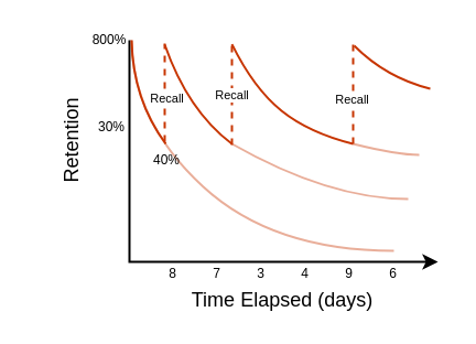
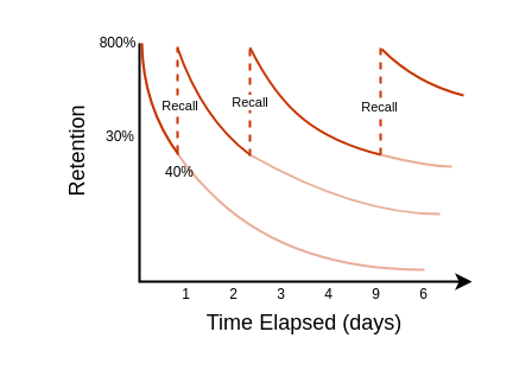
  <mxCell id="0" />
  <mxCell id="1" parent="0" />
  <mxCell id="2" value="" style="rounded=0;whiteSpace=wrap;html=1;strokeColor=none;movable=0;resizable=0;rotatable=0;deletable=0;editable=0;connectable=0;" parent="1" vertex="1"><mxGeometry x="40" y="20" width="370" height="270" as="geometry" /></mxCell>
  <mxCell id="3" value="" style="endArrow=none;html=1;strokeWidth=2;strokeColor=none;endFill=0;" parent="1" edge="1"><mxGeometry width="50" height="50" relative="1" as="geometry"><mxPoint x="117" y="237" as="sourcePoint" /><mxPoint x="117" y="37" as="targetPoint" /></mxGeometry></mxCell>
  <mxCell id="4" value="" style="edgeStyle=segmentEdgeStyle;endArrow=classic;html=1;curved=0;rounded=0;endSize=8;startSize=8;strokeWidth=2;" parent="1" edge="1"><mxGeometry width="50" height="50" relative="1" as="geometry"><mxPoint x="117" y="36" as="sourcePoint" /><mxPoint x="397" y="237" as="targetPoint" /><Array as="points"><mxPoint x="117" y="237" /></Array></mxGeometry></mxCell>
  <mxCell id="5" value="" style="curved=1;endArrow=none;html=1;strokeWidth=2;fillColor=#fa6800;strokeColor=#C73500;exitX=1;exitY=0.5;exitDx=0;exitDy=0;opacity=40;endFill=0;" parent="1" source="10" edge="1"><mxGeometry width="50" height="50" relative="1" as="geometry"><mxPoint x="127" y="37" as="sourcePoint" /><mxPoint x="357" y="227" as="targetPoint" /><Array as="points"><mxPoint x="120" y="110" /><mxPoint x="247" y="227" /></Array></mxGeometry></mxCell>
  <mxCell id="6" value="Retention" style="text;html=1;strokeColor=none;fillColor=none;align=center;verticalAlign=middle;whiteSpace=wrap;rounded=0;direction=east;rotation=-90;fontSize=18;" parent="1" vertex="1"><mxGeometry y="112" width="90" height="30" as="geometry" x="20" /></mxCell>
  <mxCell id="7" value="Time Elapsed (days)" style="text;html=1;strokeColor=none;fillColor=none;align=center;verticalAlign=middle;whiteSpace=wrap;rounded=0;direction=east;rotation=0;fontSize=18;" parent="1" vertex="1"><mxGeometry x="126" y="257" width="260" height="30" as="geometry" /></mxCell>
  <mxCell id="8" value="40%" style="text;html=1;strokeColor=none;fillColor=none;align=center;verticalAlign=middle;whiteSpace=wrap;rounded=0;fontSize=12;" parent="1" vertex="1"><mxGeometry x="136" y="133" width="30" height="24" as="geometry" /></mxCell>
  <mxCell id="9" value="30%" style="text;html=1;strokeColor=none;fillColor=none;align=center;verticalAlign=middle;whiteSpace=wrap;rounded=0;fontSize=12;" parent="1" vertex="1"><mxGeometry x="86" y="103" width="30" height="24" as="geometry" /></mxCell>
  <mxCell id="10" value="800%" style="text;html=1;strokeColor=none;fillColor=none;align=center;verticalAlign=middle;whiteSpace=wrap;rounded=0;fontSize=12;" parent="1" vertex="1"><mxGeometry x="79" y="24" width="40" height="24" as="geometry" /></mxCell>
- <mxCell id="11" value="8" style="text;html=1;strokeColor=none;fillColor=none;align=center;verticalAlign=middle;whiteSpace=wrap;rounded=0;fontSize=12;" parent="1" vertex="1"><mxGeometry x="150" y="238" width="13" height="20" as="geometry" /></mxCell>
- <mxCell id="12" value="7" style="text;html=1;strokeColor=none;fillColor=none;align=center;verticalAlign=middle;whiteSpace=wrap;rounded=0;fontSize=12;" parent="1" vertex="1"><mxGeometry x="190" y="238" width="13" height="20" as="geometry" /></mxCell>
+ <mxCell id="11" value="1" style="text;html=1;strokeColor=none;fillColor=none;align=center;verticalAlign=middle;whiteSpace=wrap;rounded=0;fontSize=12;" parent="1" vertex="1"><mxGeometry x="150" y="238" width="13" height="20" as="geometry" /></mxCell>
+ <mxCell id="12" value="2" style="text;html=1;strokeColor=none;fillColor=none;align=center;verticalAlign=middle;whiteSpace=wrap;rounded=0;fontSize=12;" parent="1" vertex="1"><mxGeometry x="190" y="238" width="13" height="20" as="geometry" /></mxCell>
  <mxCell id="13" value="3" style="text;html=1;strokeColor=none;fillColor=none;align=center;verticalAlign=middle;whiteSpace=wrap;rounded=0;fontSize=12;" parent="1" vertex="1"><mxGeometry x="230" y="238" width="13" height="20" as="geometry" /></mxCell>
  <mxCell id="14" value="4" style="text;html=1;strokeColor=none;fillColor=none;align=center;verticalAlign=middle;whiteSpace=wrap;rounded=0;fontSize=12;" parent="1" vertex="1"><mxGeometry x="270" y="238" width="13" height="20" as="geometry" /></mxCell>
  <mxCell id="15" value="9" style="text;html=1;strokeColor=none;fillColor=none;align=center;verticalAlign=middle;whiteSpace=wrap;rounded=0;fontSize=12;" parent="1" vertex="1"><mxGeometry x="310" y="238" width="13" height="20" as="geometry" /></mxCell>
  <mxCell id="16" value="6" style="text;html=1;strokeColor=none;fillColor=none;align=center;verticalAlign=middle;whiteSpace=wrap;rounded=0;fontSize=12;" parent="1" vertex="1"><mxGeometry x="350" y="238" width="13" height="20" as="geometry" /></mxCell>
  <mxCell id="17" value="" style="curved=1;endArrow=none;html=1;strokeWidth=2;fillColor=#fa6800;strokeColor=#C73500;endFill=0;opacity=40;" edge="1" parent="1"><mxGeometry width="50" height="50" relative="1" as="geometry"><mxPoint x="210" y="130" as="sourcePoint" /><mxPoint x="370" y="180" as="targetPoint" /><Array as="points"><mxPoint x="298" y="180" /></Array></mxGeometry></mxCell>
  <mxCell id="18" value="" style="curved=1;endArrow=none;html=1;strokeWidth=2;fillColor=#fa6800;strokeColor=#C73500;startArrow=none;startFill=0;opacity=40;endFill=0;" edge="1" parent="1"><mxGeometry width="50" height="50" relative="1" as="geometry"><mxPoint x="320" y="130" as="sourcePoint" /><mxPoint x="380" y="140" as="targetPoint" /><Array as="points"><mxPoint x="360" y="140" /></Array></mxGeometry></mxCell>
  <mxCell id="19" value="" style="curved=1;endArrow=none;html=1;strokeWidth=2;fillColor=#fa6800;strokeColor=#C73500;exitX=1;exitY=0.5;exitDx=0;exitDy=0;endFill=0;" edge="1" parent="1"><mxGeometry width="50" height="50" relative="1" as="geometry"><mxPoint x="321" y="41" as="sourcePoint" /><mxPoint x="390" y="80" as="targetPoint" /><Array as="points"><mxPoint x="350" y="70" /></Array></mxGeometry></mxCell>
  <mxCell id="20" value="" style="curved=1;endArrow=none;html=1;strokeWidth=2;fillColor=#fa6800;strokeColor=#C73500;endFill=0;startArrow=none;startFill=0;exitX=1;exitY=0.5;exitDx=0;exitDy=0;" edge="1" parent="1" source="10"><mxGeometry width="50" height="50" relative="1" as="geometry"><mxPoint x="120" y="40" as="sourcePoint" /><mxPoint x="150" y="130" as="targetPoint" /><Array as="points"><mxPoint x="120" y="90" /></Array></mxGeometry></mxCell>
  <mxCell id="21" value="" style="endArrow=none;dashed=1;html=1;fillColor=#fa6800;strokeColor=#C73500;strokeWidth=2;" edge="1" parent="1"><mxGeometry width="50" height="50" relative="1" as="geometry"><mxPoint x="149" y="128" as="sourcePoint" /><mxPoint x="149" y="39" as="targetPoint" /></mxGeometry></mxCell>
  <mxCell id="22" value="Recall" style="edgeLabel;html=1;align=center;verticalAlign=middle;resizable=0;points=[];fontSize=11;" vertex="1" connectable="0" parent="21"><mxGeometry x="-0.109" y="-1" relative="1" as="geometry"><mxPoint as="offset" /></mxGeometry></mxCell>
  <mxCell id="23" value="" style="curved=1;endArrow=none;html=1;strokeWidth=2;fillColor=#fa6800;strokeColor=#C73500;endFill=0;startArrow=none;startFill=0;" edge="1" parent="1"><mxGeometry width="50" height="50" relative="1" as="geometry"><mxPoint x="149" y="40" as="sourcePoint" /><mxPoint x="210" y="130" as="targetPoint" /><Array as="points"><mxPoint x="170" y="100" /></Array></mxGeometry></mxCell>
  <mxCell id="24" value="" style="endArrow=none;dashed=1;html=1;fillColor=#fa6800;strokeColor=#C73500;strokeWidth=2;" edge="1" parent="1"><mxGeometry width="50" height="50" relative="1" as="geometry"><mxPoint x="210" y="131" as="sourcePoint" /><mxPoint x="210" y="40" as="targetPoint" /></mxGeometry></mxCell>
  <mxCell id="25" value="Recall" style="edgeLabel;html=1;align=center;verticalAlign=middle;resizable=0;points=[];fontSize=11;" vertex="1" connectable="0" parent="24"><mxGeometry x="0.007" y="1" relative="1" as="geometry"><mxPoint as="offset" /></mxGeometry></mxCell>
  <mxCell id="26" value="" style="endArrow=none;dashed=1;html=1;fillColor=#fa6800;strokeColor=#C73500;strokeWidth=2;" edge="1" parent="1"><mxGeometry width="50" height="50" relative="1" as="geometry"><mxPoint x="320" y="130" as="sourcePoint" /><mxPoint x="320" y="40" as="targetPoint" /></mxGeometry></mxCell>
  <mxCell id="27" value="Recall" style="edgeLabel;html=1;align=center;verticalAlign=middle;resizable=0;points=[];fontSize=11;" vertex="1" connectable="0" parent="26"><mxGeometry x="-0.088" y="2" relative="1" as="geometry"><mxPoint as="offset" /></mxGeometry></mxCell>
  <mxCell id="28" value="" style="curved=1;endArrow=none;html=1;strokeWidth=2;fillColor=#fa6800;strokeColor=#C73500;exitX=1;exitY=0.5;exitDx=0;exitDy=0;startArrow=none;startFill=0;endFill=0;" edge="1" parent="1"><mxGeometry width="50" height="50" relative="1" as="geometry"><mxPoint x="210" y="39.68" as="sourcePoint" /><mxPoint x="320" y="130" as="targetPoint" /><Array as="points"><mxPoint x="230" y="80" /><mxPoint x="280" y="120" /></Array></mxGeometry></mxCell>
